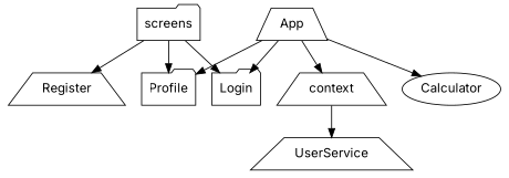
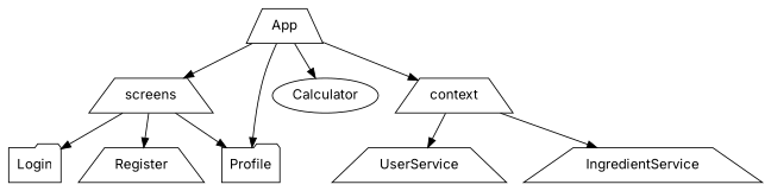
  digraph {
    fontname=Inter
    node [fontname=Inter shape=trapezium]
    edge [fontname=Inter]
-   screens [shape=folder]
+   screens
    Login [shape=folder]
    Register
    Profile [shape=folder]
    Calculator [shape=ellipse]
    context
    UserService
+   IngredientService
    App
    screens -> Login
    screens -> Register
    screens -> Profile
    context -> UserService
-   App -> Login
+   context -> IngredientService
+   App -> screens
    App -> Profile
    App -> Calculator
    App -> context
  }
